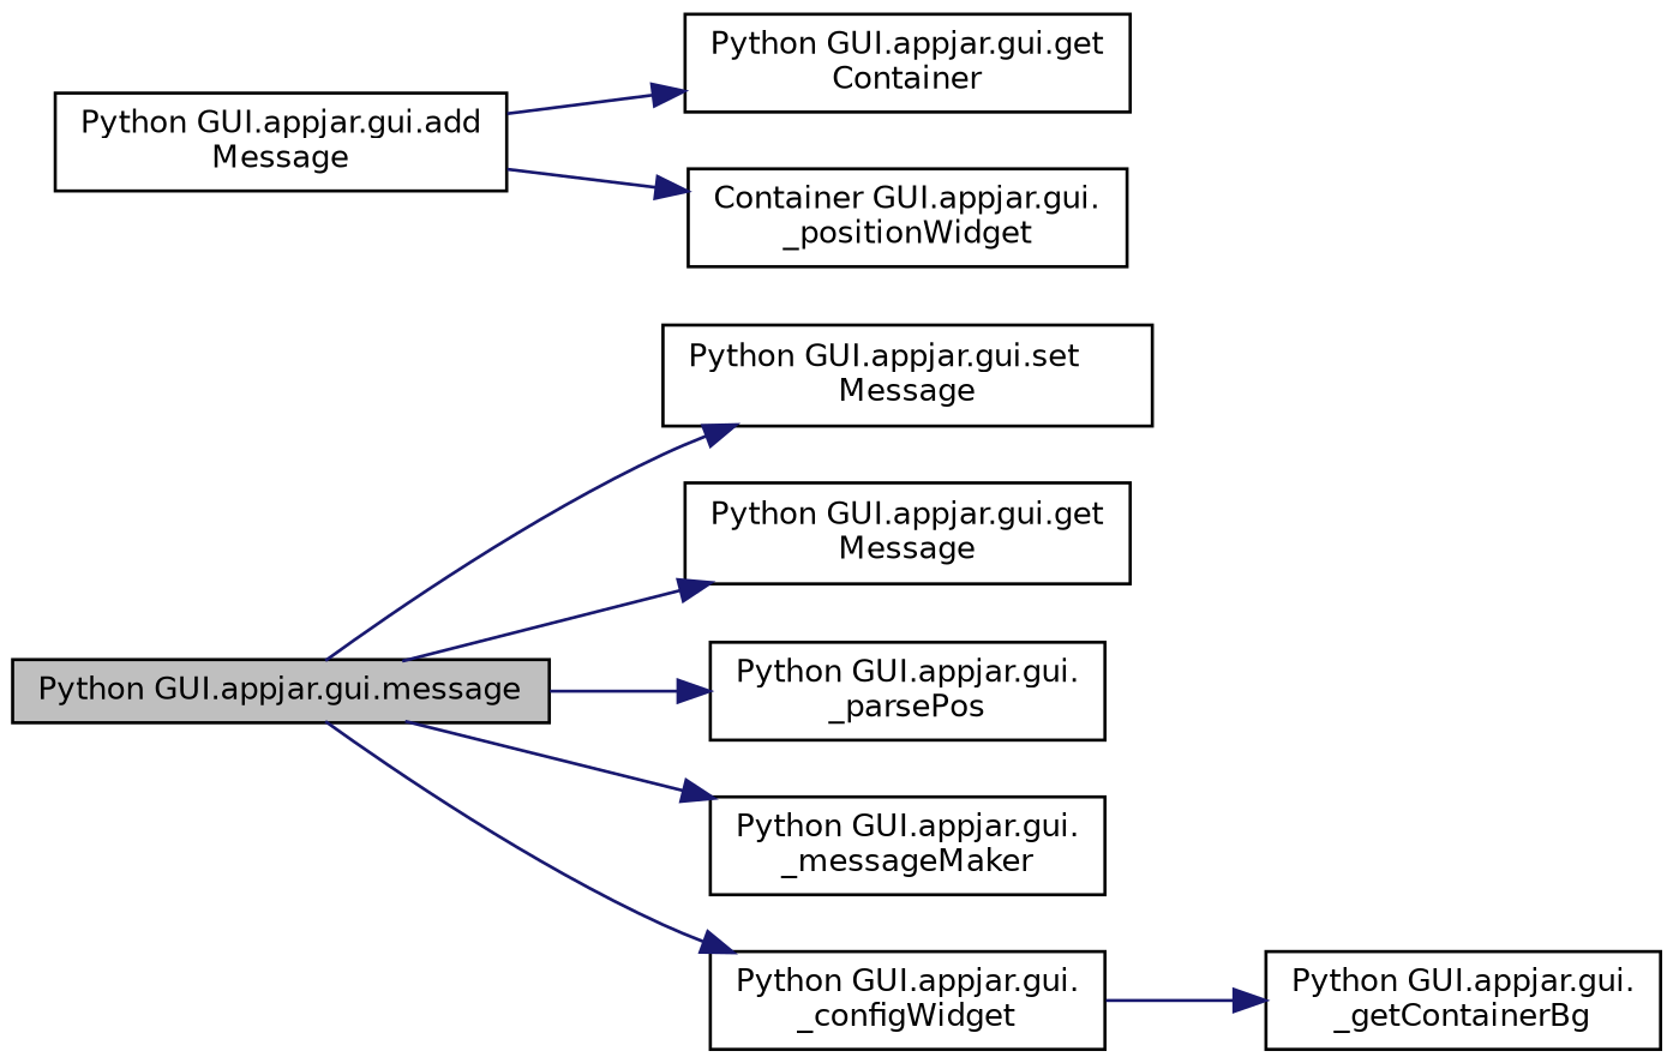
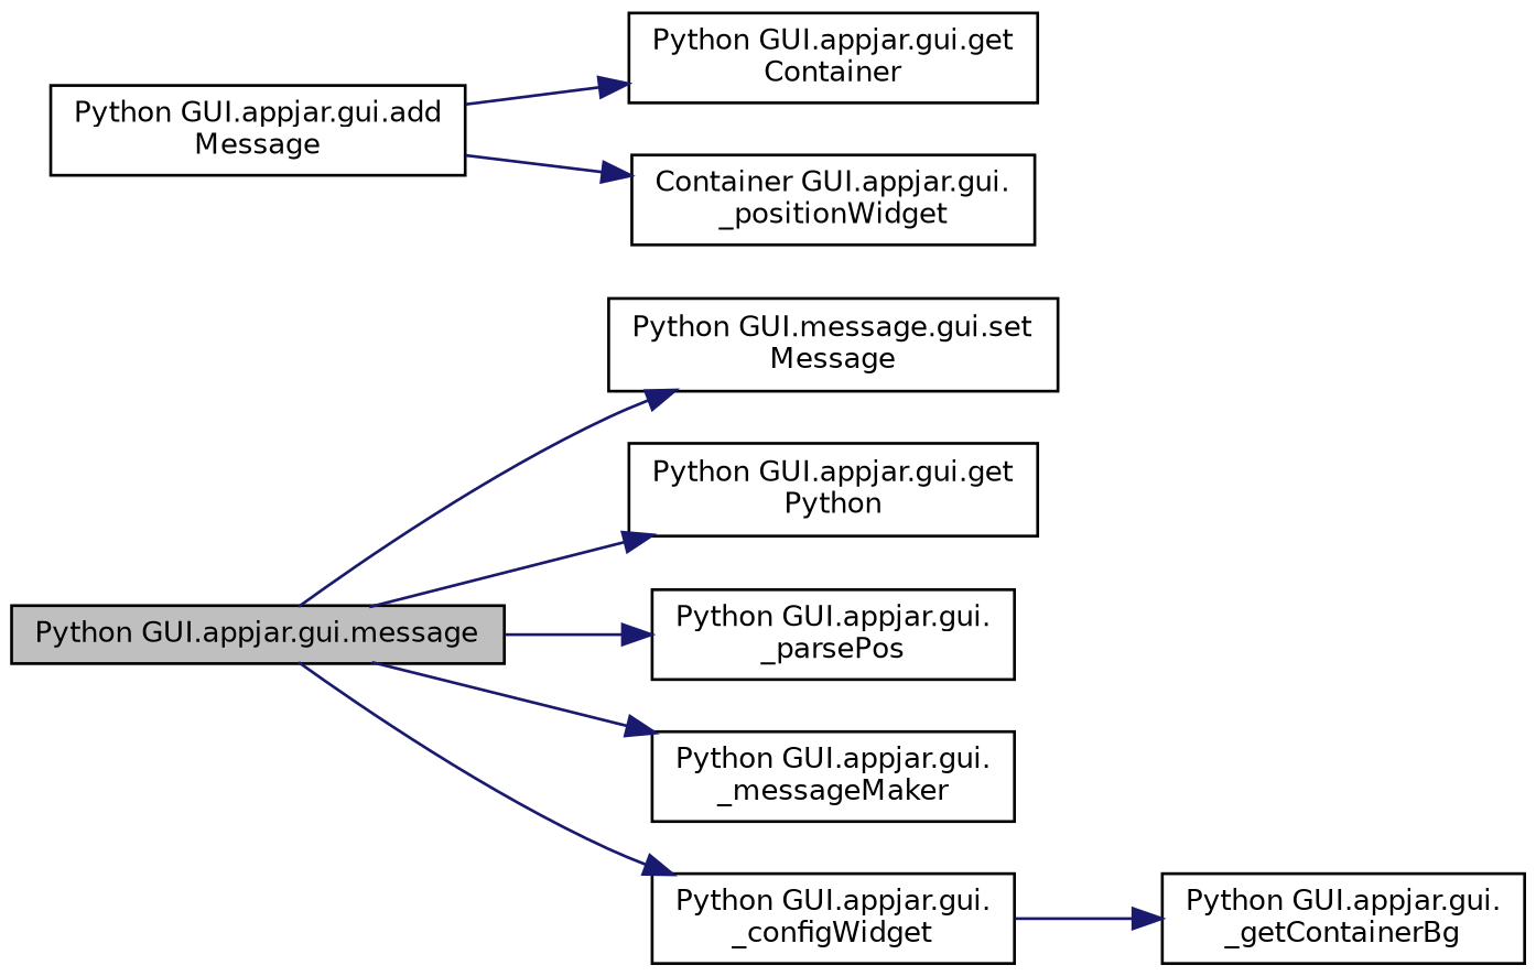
  digraph {
    rankdir=LR
    node [color=black fillcolor=white fontname=Helvetica fontsize=10 shape=record style=filled]
    edge [color=midnightblue fontname=Helvetica fontsize=10 labelfontname=Helvetica labelfontsize=10 style=solid]
    n1 [fillcolor=grey75 fontcolor=black height=0.2 label="Python GUI.appjar.gui.message" width=0.4]
-   n2 [height=0.2 label="Python GUI.appjar.gui.set\lMessage" width=0.4]
-   n3 [height=0.2 label="Python GUI.appjar.gui.get\lMessage" width=0.4]
+   n2 [height=0.2 label="Python GUI.message.gui.set\lMessage" width=0.4]
+   n3 [height=0.2 label="Python GUI.appjar.gui.get\lPython" width=0.4]
    n4 [height=0.2 label="Python GUI.appjar.gui.\l_parsePos" width=0.4]
    n5 [height=0.2 label="Python GUI.appjar.gui.\l_messageMaker" width=0.4]
    n6 [height=0.2 label="Python GUI.appjar.gui.\l_configWidget" width=0.4]
    n7 [height=0.2 label="Python GUI.appjar.gui.\l_getContainerBg" width=0.4]
    n8 [height=0.2 label="Python GUI.appjar.gui.add\lMessage" width=0.4]
    n9 [height=0.2 label="Python GUI.appjar.gui.get\lContainer" width=0.4]
    n10 [height=0.2 label="Container GUI.appjar.gui.\l_positionWidget" width=0.4]
    n1 -> n2
    n1 -> n3
    n1 -> n4
    n1 -> n5
    n1 -> n6
    n6 -> n7
    n8 -> n9
    n8 -> n10
  }
